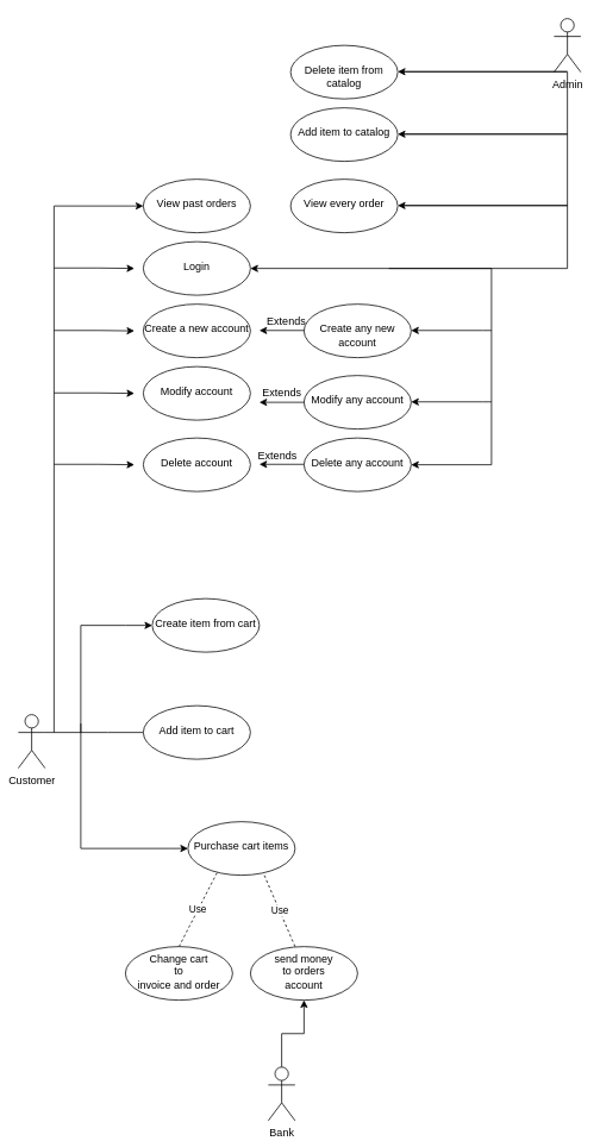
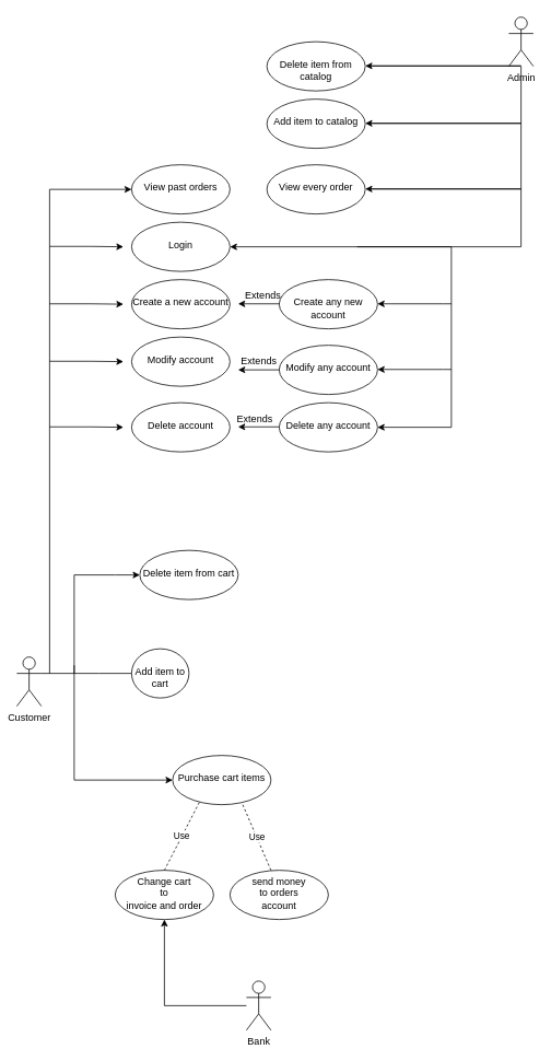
  <mxCell id="0" />
  <mxCell id="1" parent="0" />
  <mxCell id="2" value="" style="edgeStyle=orthogonalEdgeStyle;rounded=0;orthogonalLoop=1;jettySize=auto;html=1;endArrow=none;" edge="1" parent="1" source="3" target="8"><mxGeometry relative="1" as="geometry"><Array as="points"><mxPoint x="120" y="820" /><mxPoint x="120" y="820" /></Array></mxGeometry></mxCell>
  <mxCell id="3" value="Customer" style="shape=umlActor;verticalLabelPosition=bottom;verticalAlign=top;html=1;outlineConnect=0;" vertex="1" parent="1"><mxGeometry x="20" y="800" width="30" height="60" as="geometry" /></mxCell>
- <mxCell id="4" style="edgeStyle=orthogonalEdgeStyle;rounded=0;orthogonalLoop=1;jettySize=auto;html=1;entryX=0.5;entryY=1;entryDx=0;entryDy=0;" edge="1" parent="1" source="5" target="15"><mxGeometry relative="1" as="geometry" /></mxCell>
+ <mxCell id="4" style="edgeStyle=orthogonalEdgeStyle;rounded=0;orthogonalLoop=1;jettySize=auto;html=1;" edge="1" parent="1" source="5" target="16"><mxGeometry relative="1" as="geometry" /></mxCell>
  <mxCell id="5" value="Bank" style="shape=umlActor;verticalLabelPosition=bottom;verticalAlign=top;html=1;outlineConnect=0;" vertex="1" parent="1"><mxGeometry x="300" y="1195" width="30" height="60" as="geometry" /></mxCell>
  <mxCell id="6" style="edgeStyle=orthogonalEdgeStyle;rounded=0;orthogonalLoop=1;jettySize=auto;html=1;entryX=1;entryY=0.5;entryDx=0;entryDy=0;" edge="1" parent="1" source="7" target="19"><mxGeometry relative="1" as="geometry"><Array as="points"><mxPoint x="635" y="300" /></Array></mxGeometry></mxCell>
  <mxCell id="7" value="Admin" style="shape=umlActor;verticalLabelPosition=bottom;verticalAlign=top;html=1;outlineConnect=0;" vertex="1" parent="1"><mxGeometry x="620" y="20" width="30" height="60" as="geometry" /></mxCell>
- <mxCell id="8" value="&lt;br&gt;Add item to cart" style="ellipse;whiteSpace=wrap;html=1;verticalAlign=top;" vertex="1" parent="1"><mxGeometry x="160" y="790" width="120" height="60" as="geometry" /></mxCell>
+ <mxCell id="8" value="&lt;br&gt;Add item to cart" style="ellipse;whiteSpace=wrap;html=1;verticalAlign=top;" vertex="1" parent="1"><mxGeometry x="160" y="790" width="70" height="60" as="geometry" /></mxCell>
  <mxCell id="9" value="" style="edgeStyle=orthogonalEdgeStyle;rounded=0;orthogonalLoop=1;jettySize=auto;html=1;" edge="1" parent="1"><mxGeometry relative="1" as="geometry"><mxPoint x="90" y="820" as="sourcePoint" /><mxPoint x="170" y="700" as="targetPoint" /><Array as="points"><mxPoint x="140" y="700" /><mxPoint x="140" y="700" /></Array></mxGeometry></mxCell>
- <mxCell id="10" value="&lt;br&gt;Create item from cart" style="ellipse;whiteSpace=wrap;html=1;verticalAlign=top;" vertex="1" parent="1"><mxGeometry x="170" y="670" width="120" height="60" as="geometry" /></mxCell>
+ <mxCell id="10" value="&lt;br&gt;Delete item from cart" style="ellipse;whiteSpace=wrap;html=1;verticalAlign=top;" vertex="1" parent="1"><mxGeometry x="170" y="670" width="120" height="60" as="geometry" /></mxCell>
  <mxCell id="11" value="" style="edgeStyle=orthogonalEdgeStyle;rounded=0;orthogonalLoop=1;jettySize=auto;html=1;" edge="1" parent="1"><mxGeometry relative="1" as="geometry"><mxPoint x="90" y="810" as="sourcePoint" /><mxPoint x="210" y="950" as="targetPoint" /><Array as="points"><mxPoint x="190" y="950" /><mxPoint x="190" y="950" /></Array></mxGeometry></mxCell>
  <mxCell id="12" value="&lt;br&gt;Purchase cart items" style="ellipse;whiteSpace=wrap;html=1;verticalAlign=top;" vertex="1" parent="1"><mxGeometry x="210" y="920" width="120" height="60" as="geometry" /></mxCell>
  <mxCell id="13" value="Use" style="endArrow=none;dashed=1;html=1;rounded=0;entryX=0.274;entryY=0.944;entryDx=0;entryDy=0;entryPerimeter=0;" edge="1" parent="1" target="12"><mxGeometry width="50" height="50" relative="1" as="geometry"><mxPoint x="200" y="1060" as="sourcePoint" /><mxPoint x="340" y="1000" as="targetPoint" /></mxGeometry></mxCell>
  <mxCell id="14" value="Use" style="endArrow=none;dashed=1;html=1;rounded=0;entryX=0.707;entryY=0.974;entryDx=0;entryDy=0;entryPerimeter=0;" edge="1" parent="1" target="12"><mxGeometry width="50" height="50" relative="1" as="geometry"><mxPoint x="330" y="1060" as="sourcePoint" /><mxPoint x="300" y="987" as="targetPoint" /></mxGeometry></mxCell>
  <mxCell id="15" value="send money&lt;br&gt;to orders&lt;br&gt;account" style="ellipse;whiteSpace=wrap;html=1;verticalAlign=top;" vertex="1" parent="1"><mxGeometry x="280" y="1060" width="120" height="60" as="geometry" /></mxCell>
  <mxCell id="16" value="Change cart&lt;br&gt;to&lt;br&gt;invoice and order" style="ellipse;whiteSpace=wrap;html=1;verticalAlign=top;" vertex="1" parent="1"><mxGeometry x="140" y="1060" width="120" height="60" as="geometry" /></mxCell>
  <mxCell id="17" value="" style="edgeStyle=orthogonalEdgeStyle;rounded=0;orthogonalLoop=1;jettySize=auto;html=1;entryX=0;entryY=0.5;entryDx=0;entryDy=0;" edge="1" parent="1" target="26"><mxGeometry relative="1" as="geometry"><mxPoint x="60" y="820" as="sourcePoint" /><mxPoint x="60" y="230" as="targetPoint" /><Array as="points"><mxPoint x="60" y="230" /></Array></mxGeometry></mxCell>
  <mxCell id="18" value="" style="edgeStyle=orthogonalEdgeStyle;rounded=0;orthogonalLoop=1;jettySize=auto;html=1;" edge="1" parent="1"><mxGeometry relative="1" as="geometry"><mxPoint x="60" y="519.5" as="sourcePoint" /><mxPoint x="150" y="520" as="targetPoint" /><Array as="points"><mxPoint x="110" y="519.5" /><mxPoint x="110" y="519.5" /></Array></mxGeometry></mxCell>
  <mxCell id="19" value="&lt;br&gt;Login" style="ellipse;whiteSpace=wrap;html=1;verticalAlign=top;" vertex="1" parent="1"><mxGeometry x="160" y="270" width="120" height="60" as="geometry" /></mxCell>
  <mxCell id="20" value="&lt;br&gt;Create a new account" style="ellipse;whiteSpace=wrap;html=1;verticalAlign=top;" vertex="1" parent="1"><mxGeometry x="160" y="340" width="120" height="60" as="geometry" /></mxCell>
  <mxCell id="21" value="&lt;br&gt;Modify account" style="ellipse;whiteSpace=wrap;html=1;verticalAlign=top;" vertex="1" parent="1"><mxGeometry x="160" y="410" width="120" height="60" as="geometry" /></mxCell>
  <mxCell id="22" value="&lt;br&gt;Delete account" style="ellipse;whiteSpace=wrap;html=1;verticalAlign=top;" vertex="1" parent="1"><mxGeometry x="160" y="490" width="120" height="60" as="geometry" /></mxCell>
  <mxCell id="23" value="" style="edgeStyle=orthogonalEdgeStyle;rounded=0;orthogonalLoop=1;jettySize=auto;html=1;" edge="1" parent="1"><mxGeometry relative="1" as="geometry"><mxPoint x="60" y="439.5" as="sourcePoint" /><mxPoint x="150" y="440" as="targetPoint" /><Array as="points"><mxPoint x="110" y="439.5" /><mxPoint x="110" y="439.5" /></Array></mxGeometry></mxCell>
  <mxCell id="24" value="" style="edgeStyle=orthogonalEdgeStyle;rounded=0;orthogonalLoop=1;jettySize=auto;html=1;" edge="1" parent="1"><mxGeometry relative="1" as="geometry"><mxPoint x="60" y="369.5" as="sourcePoint" /><mxPoint x="150" y="370" as="targetPoint" /><Array as="points"><mxPoint x="110" y="369.5" /><mxPoint x="110" y="369.5" /></Array></mxGeometry></mxCell>
  <mxCell id="25" value="" style="edgeStyle=orthogonalEdgeStyle;rounded=0;orthogonalLoop=1;jettySize=auto;html=1;" edge="1" parent="1"><mxGeometry relative="1" as="geometry"><mxPoint x="60" y="299.5" as="sourcePoint" /><mxPoint x="150" as="targetPoint" y="300" /><Array as="points"><mxPoint x="110" y="299.5" /><mxPoint x="110" y="299.5" /></Array></mxGeometry></mxCell>
  <mxCell id="26" value="&lt;br&gt;View past orders" style="ellipse;whiteSpace=wrap;html=1;verticalAlign=top;" vertex="1" parent="1"><mxGeometry x="160" y="200" width="120" height="60" as="geometry" /></mxCell>
  <mxCell id="27" value="&lt;br&gt;View every order" style="ellipse;whiteSpace=wrap;html=1;verticalAlign=top;" vertex="1" parent="1"><mxGeometry x="325" y="200" width="120" height="60" as="geometry" /></mxCell>
  <mxCell id="28" style="edgeStyle=orthogonalEdgeStyle;rounded=0;orthogonalLoop=1;jettySize=auto;html=1;" edge="1" parent="1"><mxGeometry relative="1" as="geometry"><mxPoint x="445" y="229.5" as="targetPoint" /><mxPoint x="450" y="229.5" as="sourcePoint" /><Array as="points"><mxPoint x="635" y="229.5" /><mxPoint x="635" y="229.5" /></Array></mxGeometry></mxCell>
  <mxCell id="29" value="&lt;br&gt;Create any new&lt;br&gt;account" style="ellipse;whiteSpace=wrap;html=1;verticalAlign=top;" vertex="1" parent="1"><mxGeometry x="340" y="340" width="120" height="60" as="geometry" /></mxCell>
  <mxCell id="30" value="&lt;br&gt;Modify any account" style="ellipse;whiteSpace=wrap;html=1;verticalAlign=top;" vertex="1" parent="1"><mxGeometry x="340" y="420" width="120" height="60" as="geometry" /></mxCell>
  <mxCell id="31" value="&lt;br&gt;Delete any account" style="ellipse;whiteSpace=wrap;html=1;verticalAlign=top;" vertex="1" parent="1"><mxGeometry x="340" y="490" width="120" height="60" as="geometry" /></mxCell>
  <mxCell id="32" style="edgeStyle=orthogonalEdgeStyle;rounded=0;orthogonalLoop=1;jettySize=auto;html=1;entryX=1;entryY=0.5;entryDx=0;entryDy=0;" edge="1" parent="1" target="31"><mxGeometry relative="1" as="geometry"><mxPoint x="520" y="450.5" as="targetPoint" /><mxPoint x="435" as="sourcePoint" y="300" /><Array as="points"><mxPoint x="550" y="300" /><mxPoint x="550" y="520" /></Array></mxGeometry></mxCell>
  <mxCell id="33" style="edgeStyle=orthogonalEdgeStyle;rounded=0;orthogonalLoop=1;jettySize=auto;html=1;" edge="1" parent="1"><mxGeometry relative="1" as="geometry"><mxPoint x="460" y="369.5" as="targetPoint" /><mxPoint x="550" y="369.5" as="sourcePoint" /><Array as="points"><mxPoint x="540" y="369.5" /><mxPoint x="540" y="369.5" /></Array></mxGeometry></mxCell>
  <mxCell id="34" style="edgeStyle=orthogonalEdgeStyle;rounded=0;orthogonalLoop=1;jettySize=auto;html=1;" edge="1" parent="1"><mxGeometry relative="1" as="geometry"><mxPoint x="460" y="449.5" as="targetPoint" /><mxPoint x="550" y="449.5" as="sourcePoint" /><Array as="points"><mxPoint x="540" y="449.5" /><mxPoint x="540" y="449.5" /></Array></mxGeometry></mxCell>
  <mxCell id="35" style="edgeStyle=orthogonalEdgeStyle;rounded=0;orthogonalLoop=1;jettySize=auto;html=1;" edge="1" parent="1"><mxGeometry relative="1" as="geometry"><mxPoint x="290" y="369.5" as="targetPoint" /><mxPoint x="340" y="370" as="sourcePoint" /><Array as="points"><mxPoint x="290" y="370" /><mxPoint x="290" y="370" /></Array></mxGeometry></mxCell>
  <mxCell id="36" value="Extends" style="text;html=1;align=center;verticalAlign=middle;resizable=0;points=[];autosize=1;strokeColor=none;fillColor=none;" vertex="1" parent="1"><mxGeometry x="290" y="350" width="60" height="20" as="geometry" /></mxCell>
  <mxCell id="37" style="edgeStyle=orthogonalEdgeStyle;rounded=0;orthogonalLoop=1;jettySize=auto;html=1;" edge="1" parent="1"><mxGeometry relative="1" as="geometry"><mxPoint x="290" y="450" as="targetPoint" /><mxPoint x="340" y="450" as="sourcePoint" /><Array as="points"><mxPoint x="290" y="450.5" /><mxPoint x="290" y="450.5" /></Array></mxGeometry></mxCell>
  <mxCell id="38" style="edgeStyle=orthogonalEdgeStyle;rounded=0;orthogonalLoop=1;jettySize=auto;html=1;" edge="1" parent="1"><mxGeometry relative="1" as="geometry"><mxPoint x="290" y="519.5" as="targetPoint" /><mxPoint x="340" y="519.5" as="sourcePoint" /><Array as="points"><mxPoint x="290" y="520" /><mxPoint x="290" y="520" /></Array></mxGeometry></mxCell>
  <mxCell id="39" value="Extends" style="text;html=1;align=center;verticalAlign=middle;resizable=0;points=[];autosize=1;strokeColor=none;fillColor=none;" vertex="1" parent="1"><mxGeometry x="285" y="430" width="60" height="20" as="geometry" /></mxCell>
  <mxCell id="40" value="Extends" style="text;html=1;align=center;verticalAlign=middle;resizable=0;points=[];autosize=1;strokeColor=none;fillColor=none;" vertex="1" parent="1"><mxGeometry x="280" y="500" width="60" height="20" as="geometry" /></mxCell>
  <mxCell id="41" value="&lt;br&gt;Delete item from catalog" style="ellipse;whiteSpace=wrap;html=1;verticalAlign=top;" vertex="1" parent="1"><mxGeometry x="325" y="50" width="120" height="60" as="geometry" /></mxCell>
  <mxCell id="42" value="&lt;br&gt;Add item to catalog" style="ellipse;whiteSpace=wrap;html=1;verticalAlign=top;" vertex="1" parent="1"><mxGeometry x="325" y="120" width="120" height="60" as="geometry" /></mxCell>
  <mxCell id="43" style="edgeStyle=orthogonalEdgeStyle;rounded=0;orthogonalLoop=1;jettySize=auto;html=1;" edge="1" parent="1"><mxGeometry relative="1" as="geometry"><mxPoint x="445" y="149.5" as="targetPoint" /><mxPoint x="450" y="149.5" as="sourcePoint" /><Array as="points"><mxPoint x="635" y="149.5" /><mxPoint x="635" y="149.5" /></Array></mxGeometry></mxCell>
  <mxCell id="44" style="edgeStyle=orthogonalEdgeStyle;rounded=0;orthogonalLoop=1;jettySize=auto;html=1;" edge="1" parent="1"><mxGeometry relative="1" as="geometry"><mxPoint x="445" y="79.5" as="targetPoint" /><mxPoint x="450" y="79.5" as="sourcePoint" /><Array as="points"><mxPoint x="635" y="79.5" /><mxPoint x="635" y="79.5" /></Array></mxGeometry></mxCell>
